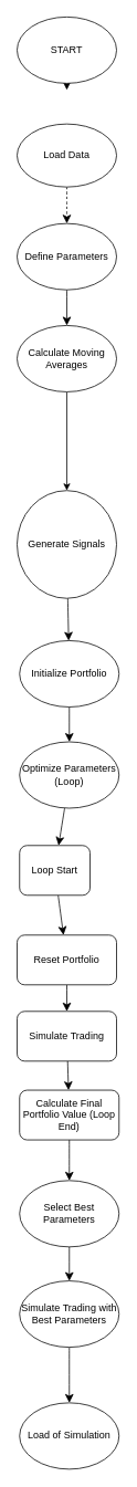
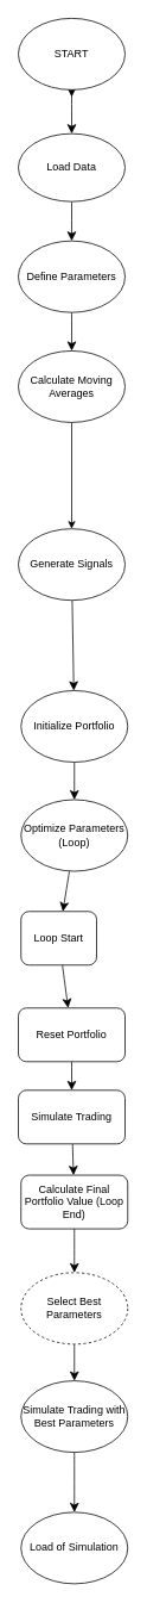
  <mxCell id="0" />
  <mxCell id="1" parent="0" />
+ <mxCell id="2" style="edgeStyle=none;curved=1;rounded=0;orthogonalLoop=1;jettySize=auto;html=1;fontSize=12;startSize=8;endSize=8;" parent="1" source="4" target="6" edge="1"><mxGeometry relative="1" as="geometry" /></mxCell>
  <mxCell id="3" style="edgeStyle=none;curved=1;rounded=0;orthogonalLoop=1;jettySize=auto;html=1;fontSize=12;startSize=8;endSize=8;" parent="1" source="4" edge="1"><mxGeometry relative="1" as="geometry"><mxPoint x="80" y="108" as="targetPoint" /></mxGeometry></mxCell>
  <mxCell id="4" value="START" style="ellipse;whiteSpace=wrap;html=1;" parent="1" vertex="1"><mxGeometry x="20" y="20" width="120" height="80" as="geometry" /></mxCell>
- <mxCell id="5" value="" style="edgeStyle=none;curved=1;rounded=0;orthogonalLoop=1;jettySize=auto;html=1;fontSize=12;startSize=8;endSize=8;dashed=1;" parent="1" source="6" target="8" edge="1"><mxGeometry relative="1" as="geometry" /></mxCell>
+ <mxCell id="5" value="" style="edgeStyle=none;curved=1;rounded=0;orthogonalLoop=1;jettySize=auto;html=1;fontSize=12;startSize=8;endSize=8;" parent="1" source="6" target="8" edge="1"><mxGeometry relative="1" as="geometry" /></mxCell>
  <mxCell id="6" value="Load Data" style="ellipse;whiteSpace=wrap;html=1;" parent="1" vertex="1"><mxGeometry x="20" y="149" width="120" height="76" as="geometry" /></mxCell>
  <mxCell id="7" value="" style="edgeStyle=none;curved=1;rounded=0;orthogonalLoop=1;jettySize=auto;html=1;fontSize=12;startSize=8;endSize=8;" parent="1" source="8" target="10" edge="1"><mxGeometry relative="1" as="geometry" /></mxCell>
  <mxCell id="8" value="Define Parameters" style="ellipse;whiteSpace=wrap;html=1;" parent="1" vertex="1"><mxGeometry x="20" y="269" width="120" height="80" as="geometry" /></mxCell>
  <mxCell id="9" value="" style="edgeStyle=orthogonalEdgeStyle;rounded=0;orthogonalLoop=1;jettySize=auto;html=1;" edge="1" parent="1" source="10" target="12"><mxGeometry relative="1" as="geometry" /></mxCell>
  <mxCell id="10" value="Calculate Moving Averages" style="ellipse;whiteSpace=wrap;html=1;" parent="1" vertex="1"><mxGeometry x="20" y="392" width="120" height="80" as="geometry" /></mxCell>
  <mxCell id="11" value="" style="edgeStyle=none;curved=1;rounded=0;orthogonalLoop=1;jettySize=auto;html=1;fontSize=12;startSize=8;endSize=8;" parent="1" source="12" target="14" edge="1"><mxGeometry relative="1" as="geometry" /></mxCell>
- <mxCell id="12" value="Generate Signals" style="ellipse;whiteSpace=wrap;html=1;" parent="1" vertex="1"><mxGeometry x="20" y="591" width="120" height="130" as="geometry" /></mxCell>
+ <mxCell id="12" value="Generate Signals" style="ellipse;whiteSpace=wrap;html=1;" parent="1" vertex="1"><mxGeometry x="20" y="591" width="120" height="80" as="geometry" /></mxCell>
  <mxCell id="13" value="" style="edgeStyle=none;curved=1;rounded=0;orthogonalLoop=1;jettySize=auto;html=1;fontSize=12;startSize=8;endSize=8;" parent="1" source="14" target="16" edge="1"><mxGeometry relative="1" as="geometry" /></mxCell>
  <mxCell id="14" value="Initialize Portfolio" style="ellipse;whiteSpace=wrap;html=1;" parent="1" vertex="1"><mxGeometry x="23" y="772" width="120" height="80" as="geometry" /></mxCell>
  <mxCell id="15" value="" style="edgeStyle=none;curved=1;rounded=0;orthogonalLoop=1;jettySize=auto;html=1;fontSize=12;startSize=8;endSize=8;" parent="1" source="16" target="18" edge="1"><mxGeometry relative="1" as="geometry" /></mxCell>
  <mxCell id="16" value="Optimize Parameters (Loop)" style="ellipse;whiteSpace=wrap;html=1;" parent="1" vertex="1"><mxGeometry x="23" y="894" width="120" height="80" as="geometry" /></mxCell>
  <mxCell id="17" value="" style="edgeStyle=none;curved=1;rounded=0;orthogonalLoop=1;jettySize=auto;html=1;fontSize=12;startSize=8;endSize=8;" parent="1" source="18" target="20" edge="1"><mxGeometry relative="1" as="geometry" /></mxCell>
  <mxCell id="18" value="Loop Start" style="rounded=1;whiteSpace=wrap;html=1;" parent="1" vertex="1"><mxGeometry x="23" y="1019" width="85" height="60" as="geometry" /></mxCell>
  <mxCell id="19" value="" style="edgeStyle=none;curved=1;rounded=0;orthogonalLoop=1;jettySize=auto;html=1;fontSize=12;startSize=8;endSize=8;" parent="1" source="20" target="22" edge="1"><mxGeometry relative="1" as="geometry" /></mxCell>
  <mxCell id="20" value="Reset Portfolio" style="rounded=1;whiteSpace=wrap;html=1;" parent="1" vertex="1"><mxGeometry x="20" y="1127" width="120" height="60" as="geometry" /></mxCell>
  <mxCell id="21" value="" style="edgeStyle=none;curved=1;rounded=0;orthogonalLoop=1;jettySize=auto;html=1;fontSize=12;startSize=8;endSize=8;" parent="1" source="22" target="24" edge="1"><mxGeometry relative="1" as="geometry" /></mxCell>
  <mxCell id="22" value="Simulate Trading" style="rounded=1;whiteSpace=wrap;html=1;" parent="1" vertex="1"><mxGeometry x="20" y="1219" width="120" height="60" as="geometry" /></mxCell>
  <mxCell id="23" value="" style="edgeStyle=none;curved=1;rounded=0;orthogonalLoop=1;jettySize=auto;html=1;fontSize=12;startSize=8;endSize=8;" parent="1" source="24" target="26" edge="1"><mxGeometry relative="1" as="geometry" /></mxCell>
  <mxCell id="24" value="Calculate Final Portfolio Value (Loop End)" style="rounded=1;whiteSpace=wrap;html=1;" parent="1" vertex="1"><mxGeometry x="23" y="1314" width="120" height="60" as="geometry" /></mxCell>
  <mxCell id="25" value="" style="edgeStyle=none;curved=1;rounded=0;orthogonalLoop=1;jettySize=auto;html=1;fontSize=12;startSize=8;endSize=8;" parent="1" source="26" target="28" edge="1"><mxGeometry relative="1" as="geometry" /></mxCell>
- <mxCell id="26" value="Select Best Parameters" style="ellipse;whiteSpace=wrap;html=1;" parent="1" vertex="1"><mxGeometry x="23" y="1423" width="120" height="80" as="geometry" /></mxCell>
+ <mxCell id="26" value="Select Best Parameters" style="ellipse;whiteSpace=wrap;html=1;dashed=1;" parent="1" vertex="1"><mxGeometry x="23" y="1423" width="120" height="80" as="geometry" /></mxCell>
  <mxCell id="27" value="" style="edgeStyle=none;curved=1;rounded=0;orthogonalLoop=1;jettySize=auto;html=1;fontSize=12;startSize=8;endSize=8;" parent="1" source="28" target="29" edge="1"><mxGeometry relative="1" as="geometry" /></mxCell>
  <mxCell id="28" value="Simulate Trading with Best Parameters" style="ellipse;whiteSpace=wrap;html=1;" parent="1" vertex="1"><mxGeometry x="23" y="1544" width="120" height="80" as="geometry" /></mxCell>
  <mxCell id="29" value="Load of Simulation" style="ellipse;whiteSpace=wrap;html=1;" parent="1" vertex="1"><mxGeometry x="23" y="1691" width="120" height="80" as="geometry" /></mxCell>
